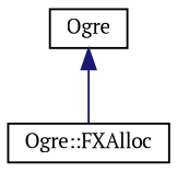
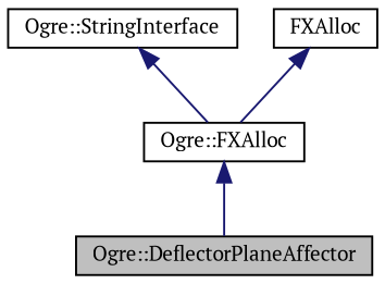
  digraph {
    fontname="PT Serif"
    node [color=black fontname="PT Serif" fontsize=10 shape=record]
    edge [color=midnightblue dir=back fontname="PT Serif" fontsize=10 labelfontname=Helvetica labelfontsize=10 style=solid]
+   n1 [fillcolor=grey75 fontcolor=black height=0.2 label="Ogre::DeflectorPlaneAffector" style=filled width=0.4]
    n2 [height=0.2 label="Ogre::FXAlloc" width=0.4]
-   n4 [height=0.2 label=Ogre width=0.4]
+   n3 [height=0.2 label="Ogre::StringInterface" width=0.4]
+   n4 [height=0.2 label=FXAlloc width=0.4]
+   n2 -> n1
+   n3 -> n2
    n4 -> n2
  }
